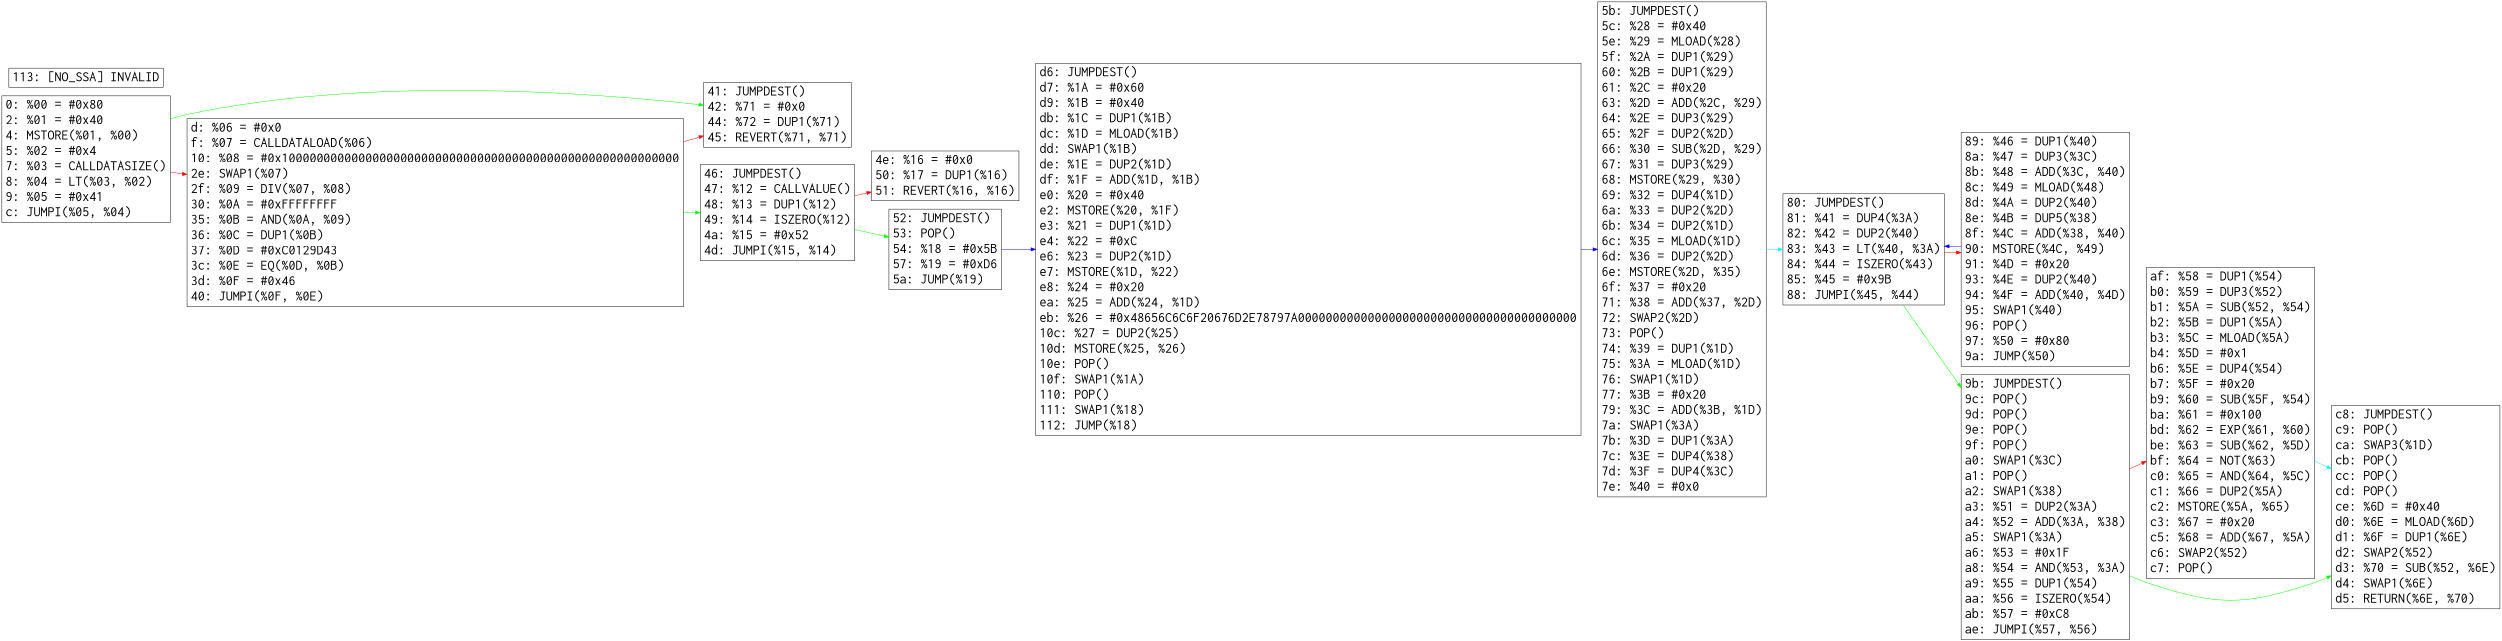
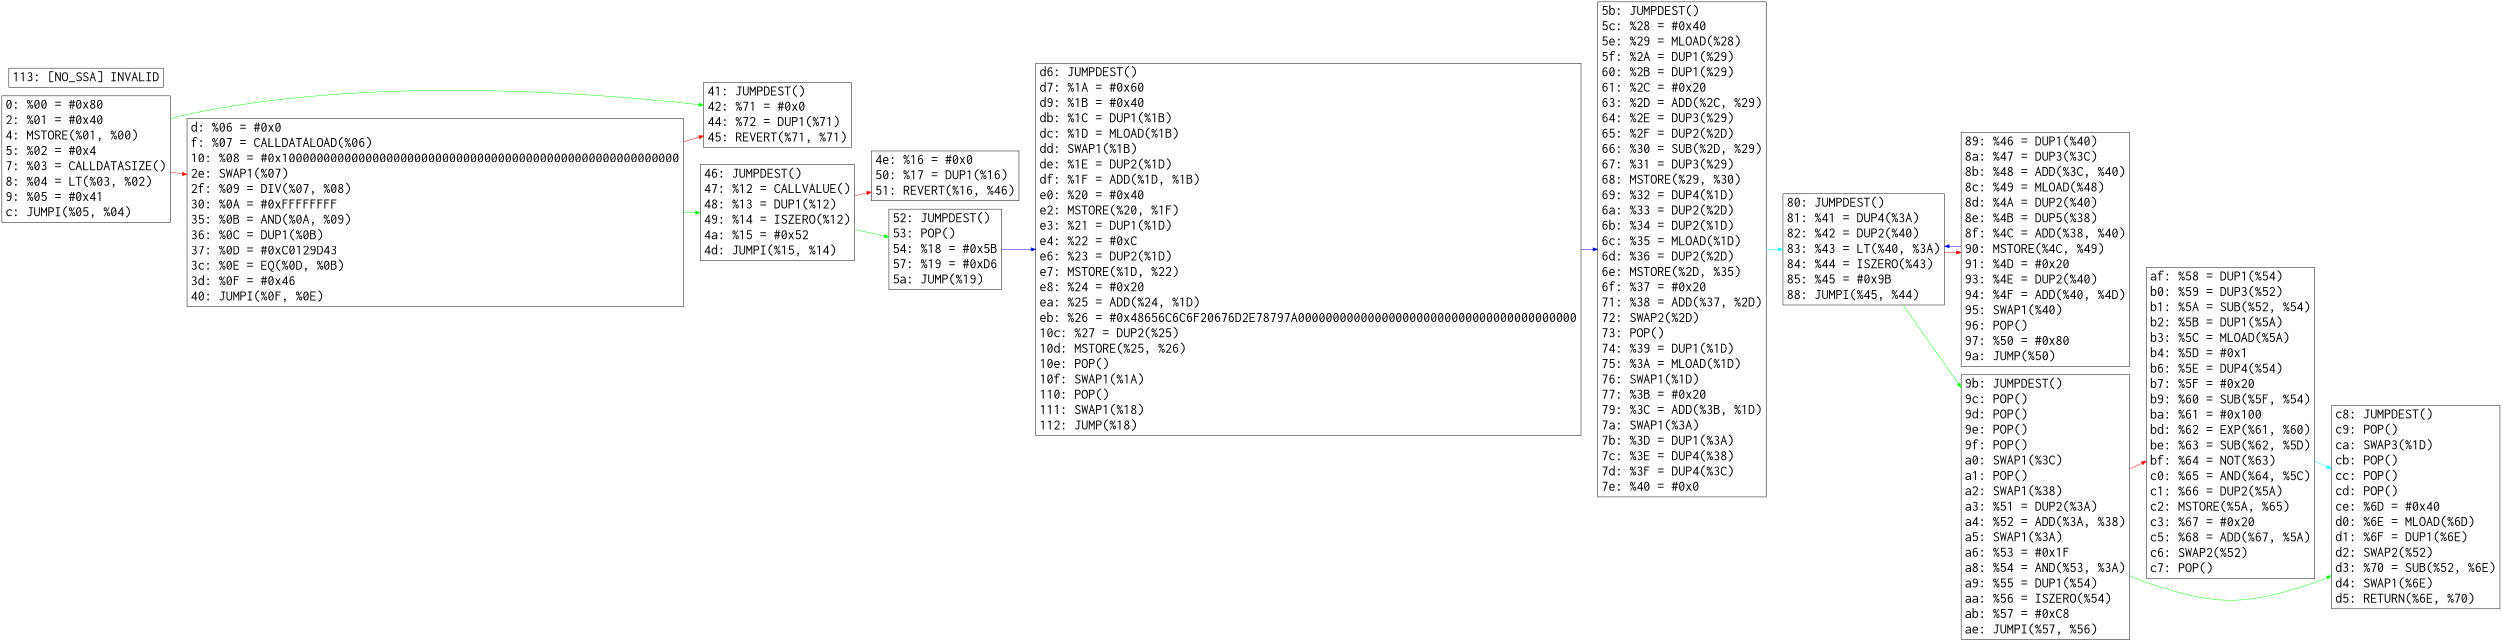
  digraph {
    rankdir=LR
    node [fontname=Courier fontsize=30.0 rank=same shape=box]
    edge [color=red]
    n1 [label="0: %00 = #0x80\l2: %01 = #0x40\l4: MSTORE(%01, %00)\l5: %02 = #0x4\l7: %03 = CALLDATASIZE()\l8: %04 = LT(%03, %02)\l9: %05 = #0x41\lc: JUMPI(%05, %04)\l"]
    n2 [label="d: %06 = #0x0\lf: %07 = CALLDATALOAD(%06)\l10: %08 = #0x100000000000000000000000000000000000000000000000000000000\l2e: SWAP1(%07)\l2f: %09 = DIV(%07, %08)\l30: %0A = #0xFFFFFFFF\l35: %0B = AND(%0A, %09)\l36: %0C = DUP1(%0B)\l37: %0D = #0xC0129D43\l3c: %0E = EQ(%0D, %0B)\l3d: %0F = #0x46\l40: JUMPI(%0F, %0E)\l"]
    n3 [label="41: JUMPDEST()\l42: %71 = #0x0\l44: %72 = DUP1(%71)\l45: REVERT(%71, %71)\l"]
    n4 [label="46: JUMPDEST()\l47: %12 = CALLVALUE()\l48: %13 = DUP1(%12)\l49: %14 = ISZERO(%12)\l4a: %15 = #0x52\l4d: JUMPI(%15, %14)\l"]
-   n5 [label="4e: %16 = #0x0\l50: %17 = DUP1(%16)\l51: REVERT(%16, %16)\l"]
+   n5 [label="4e: %16 = #0x0\l50: %17 = DUP1(%16)\l51: REVERT(%16, %46)\l"]
    n6 [label="52: JUMPDEST()\l53: POP()\l54: %18 = #0x5B\l57: %19 = #0xD6\l5a: JUMP(%19)\l"]
    n7 [label="5b: JUMPDEST()\l5c: %28 = #0x40\l5e: %29 = MLOAD(%28)\l5f: %2A = DUP1(%29)\l60: %2B = DUP1(%29)\l61: %2C = #0x20\l63: %2D = ADD(%2C, %29)\l64: %2E = DUP3(%29)\l65: %2F = DUP2(%2D)\l66: %30 = SUB(%2D, %29)\l67: %31 = DUP3(%29)\l68: MSTORE(%29, %30)\l69: %32 = DUP4(%1D)\l6a: %33 = DUP2(%2D)\l6b: %34 = DUP2(%1D)\l6c: %35 = MLOAD(%1D)\l6d: %36 = DUP2(%2D)\l6e: MSTORE(%2D, %35)\l6f: %37 = #0x20\l71: %38 = ADD(%37, %2D)\l72: SWAP2(%2D)\l73: POP()\l74: %39 = DUP1(%1D)\l75: %3A = MLOAD(%1D)\l76: SWAP1(%1D)\l77: %3B = #0x20\l79: %3C = ADD(%3B, %1D)\l7a: SWAP1(%3A)\l7b: %3D = DUP1(%3A)\l7c: %3E = DUP4(%38)\l7d: %3F = DUP4(%3C)\l7e: %40 = #0x0\l"]
    n8 [label="80: JUMPDEST()\l81: %41 = DUP4(%3A)\l82: %42 = DUP2(%40)\l83: %43 = LT(%40, %3A)\l84: %44 = ISZERO(%43)\l85: %45 = #0x9B\l88: JUMPI(%45, %44)\l"]
    n9 [label="89: %46 = DUP1(%40)\l8a: %47 = DUP3(%3C)\l8b: %48 = ADD(%3C, %40)\l8c: %49 = MLOAD(%48)\l8d: %4A = DUP2(%40)\l8e: %4B = DUP5(%38)\l8f: %4C = ADD(%38, %40)\l90: MSTORE(%4C, %49)\l91: %4D = #0x20\l93: %4E = DUP2(%40)\l94: %4F = ADD(%40, %4D)\l95: SWAP1(%40)\l96: POP()\l97: %50 = #0x80\l9a: JUMP(%50)\l"]
    n10 [label="9b: JUMPDEST()\l9c: POP()\l9d: POP()\l9e: POP()\l9f: POP()\la0: SWAP1(%3C)\la1: POP()\la2: SWAP1(%38)\la3: %51 = DUP2(%3A)\la4: %52 = ADD(%3A, %38)\la5: SWAP1(%3A)\la6: %53 = #0x1F\la8: %54 = AND(%53, %3A)\la9: %55 = DUP1(%54)\laa: %56 = ISZERO(%54)\lab: %57 = #0xC8\lae: JUMPI(%57, %56)\l"]
    n11 [label="af: %58 = DUP1(%54)\lb0: %59 = DUP3(%52)\lb1: %5A = SUB(%52, %54)\lb2: %5B = DUP1(%5A)\lb3: %5C = MLOAD(%5A)\lb4: %5D = #0x1\lb6: %5E = DUP4(%54)\lb7: %5F = #0x20\lb9: %60 = SUB(%5F, %54)\lba: %61 = #0x100\lbd: %62 = EXP(%61, %60)\lbe: %63 = SUB(%62, %5D)\lbf: %64 = NOT(%63)\lc0: %65 = AND(%64, %5C)\lc1: %66 = DUP2(%5A)\lc2: MSTORE(%5A, %65)\lc3: %67 = #0x20\lc5: %68 = ADD(%67, %5A)\lc6: SWAP2(%52)\lc7: POP()\l"]
    n12 [label="c8: JUMPDEST()\lc9: POP()\lca: SWAP3(%1D)\lcb: POP()\lcc: POP()\lcd: POP()\lce: %6D = #0x40\ld0: %6E = MLOAD(%6D)\ld1: %6F = DUP1(%6E)\ld2: SWAP2(%52)\ld3: %70 = SUB(%52, %6E)\ld4: SWAP1(%6E)\ld5: RETURN(%6E, %70)\l"]
    n13 [label="d6: JUMPDEST()\ld7: %1A = #0x60\ld9: %1B = #0x40\ldb: %1C = DUP1(%1B)\ldc: %1D = MLOAD(%1B)\ldd: SWAP1(%1B)\lde: %1E = DUP2(%1D)\ldf: %1F = ADD(%1D, %1B)\le0: %20 = #0x40\le2: MSTORE(%20, %1F)\le3: %21 = DUP1(%1D)\le4: %22 = #0xC\le6: %23 = DUP2(%1D)\le7: MSTORE(%1D, %22)\le8: %24 = #0x20\lea: %25 = ADD(%24, %1D)\leb: %26 = #0x48656C6C6F20676D2E78797A0000000000000000000000000000000000000000\l10c: %27 = DUP2(%25)\l10d: MSTORE(%25, %26)\l10e: POP()\l10f: SWAP1(%1A)\l110: POP()\l111: SWAP1(%18)\l112: JUMP(%18)\l"]
    n14 [label="113: [NO_SSA] INVALID\l"]
    subgraph sub_1 {
      n1
      n2
      n3
      n4
      n5
      n6
      n7
      n8
      n9
      n10
      n11
      n12
      n13
      n14
    }
    n1 -> n2
    n1 -> n3 [color=green]
    n2 -> n3
    n2 -> n4 [color=green]
    n4 -> n5
    n4 -> n6 [color=green]
    n6 -> n13 [color=blue]
    n7 -> n8 [color=cyan]
    n8 -> n9
    n8 -> n10 [color=green]
    n9 -> n8 [color=blue]
    n10 -> n11
    n10 -> n12 [color=green]
    n11 -> n12 [color=cyan]
    n13 -> n7 [color=blue]
  }
